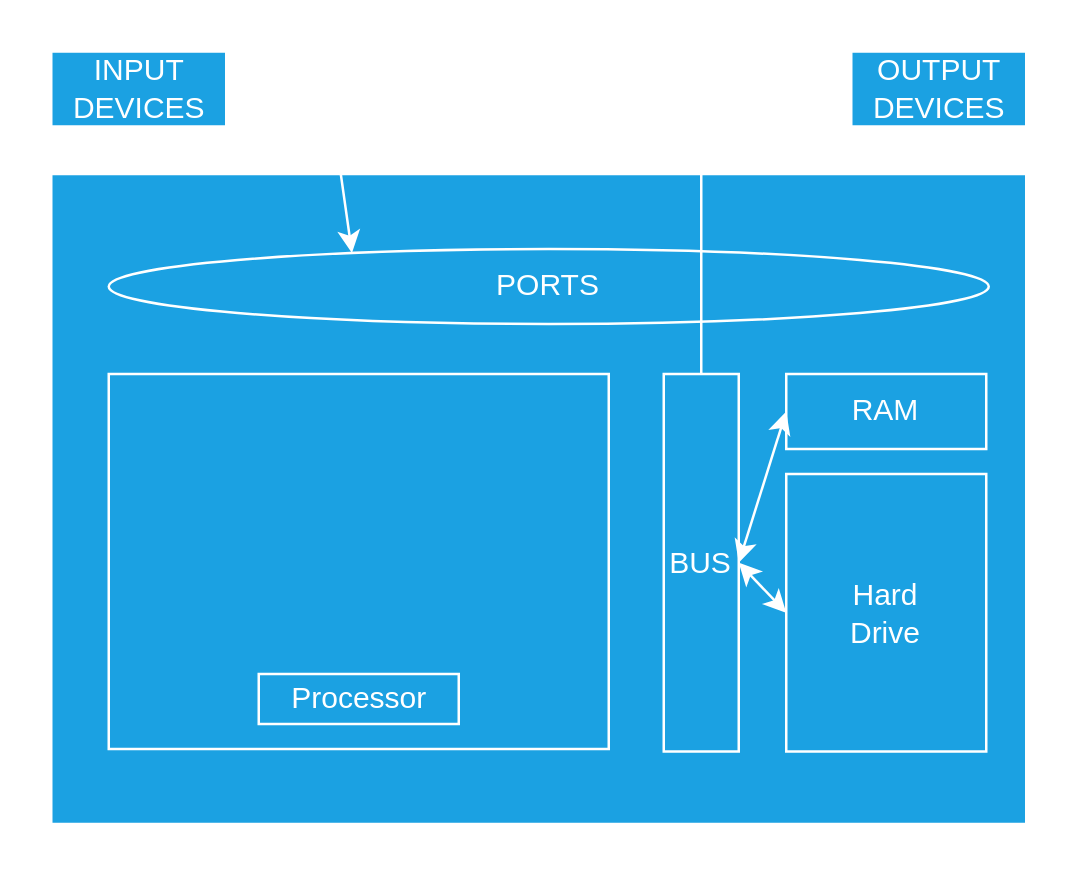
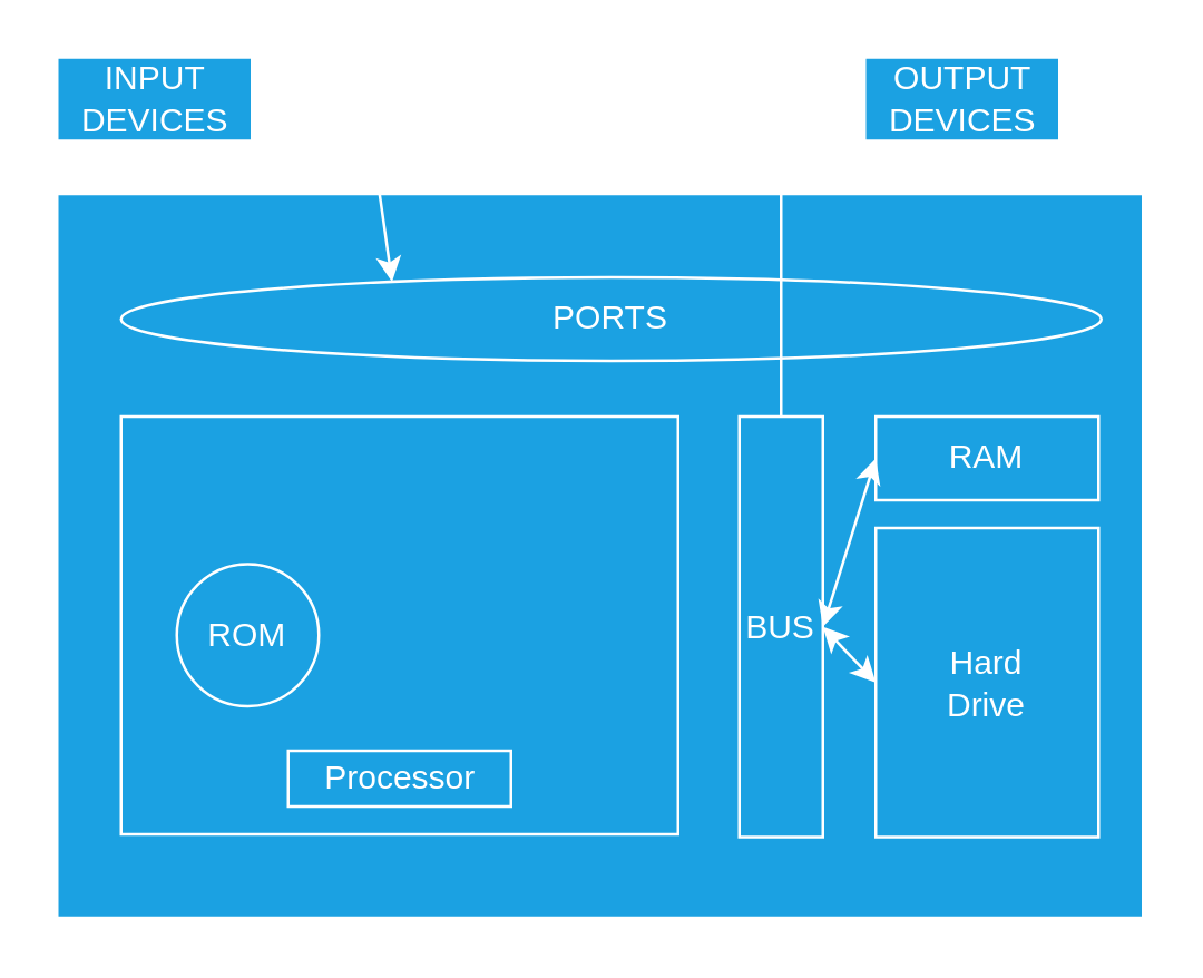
  <mxCell id="0" />
  <mxCell id="1" parent="0" />
  <mxCell id="2" value="" style="rounded=0;whiteSpace=wrap;html=1;fillColor=#1ba1e2;fontColor=#ffffff;strokeColor=#FFFFFF;" parent="1" vertex="1"><mxGeometry x="20" y="69" width="390" height="260" as="geometry" /></mxCell>
  <mxCell id="3" value="RAM" style="rounded=0;whiteSpace=wrap;html=1;fillColor=#1ba1e2;fontColor=#ffffff;strokeColor=#FFFFFF;" parent="1" vertex="1"><mxGeometry x="314" y="149" width="80" height="30" as="geometry" /></mxCell>
  <mxCell id="4" value="Hard&lt;br&gt;Drive" style="rounded=0;whiteSpace=wrap;html=1;fillColor=#1ba1e2;fontColor=#ffffff;strokeColor=#FFFFFF;" parent="1" vertex="1"><mxGeometry x="314" y="189" width="80" height="111" as="geometry" /></mxCell>
  <mxCell id="5" value="" style="rounded=0;whiteSpace=wrap;html=1;fillColor=#1ba1e2;fontColor=#ffffff;strokeColor=#FFFFFF;" parent="1" vertex="1"><mxGeometry x="43" y="149" width="200" height="150" as="geometry" /></mxCell>
+ <mxCell id="6" value="ROM" style="ellipse;whiteSpace=wrap;html=1;aspect=fixed;rounded=0;fillColor=#1ba1e2;fontColor=#ffffff;strokeColor=#FFFFFF;" parent="1" vertex="1"><mxGeometry x="63" y="202" width="51" height="51" as="geometry" /></mxCell>
  <mxCell id="7" value="Processor" style="text;html=1;resizable=0;autosize=1;align=center;verticalAlign=middle;points=[];rounded=0;fillColor=#1ba1e2;fontColor=#ffffff;strokeColor=#FFFFFF;" parent="1" vertex="1"><mxGeometry x="103" y="269" width="80" height="20" as="geometry" /></mxCell>
  <mxCell id="8" value="BUS" style="rounded=0;whiteSpace=wrap;html=1;fillColor=#1ba1e2;fontColor=#ffffff;strokeColor=#FFFFFF;" parent="1" vertex="1"><mxGeometry x="265" y="149" width="30" height="151" as="geometry" /></mxCell>
  <mxCell id="9" value="PORTS" style="ellipse;whiteSpace=wrap;html=1;fillColor=#1ba1e2;fontColor=#ffffff;strokeColor=#FFFFFF;" parent="1" vertex="1"><mxGeometry x="43" y="99" width="352" height="30" as="geometry" /></mxCell>
  <mxCell id="10" value="INPUT&lt;br&gt;DEVICES" style="text;html=1;resizable=0;autosize=1;align=center;verticalAlign=middle;points=[];rounded=0;fillColor=#1ba1e2;fontColor=#ffffff;strokeColor=#FFFFFF;" parent="1" vertex="1"><mxGeometry x="20" y="20" width="70" height="30" as="geometry" /></mxCell>
- <mxCell id="11" value="OUTPUT&lt;br&gt;DEVICES" style="text;html=1;resizable=0;autosize=1;align=center;verticalAlign=middle;points=[];rounded=0;fillColor=#1ba1e2;fontColor=#ffffff;strokeColor=#FFFFFF;" parent="1" vertex="1"><mxGeometry x="340" y="20" width="70" height="30" as="geometry" /></mxCell>
+ <mxCell id="11" value="OUTPUT&lt;br&gt;DEVICES" style="text;html=1;resizable=0;autosize=1;align=center;verticalAlign=middle;points=[];rounded=0;fillColor=#1ba1e2;fontColor=#ffffff;strokeColor=#FFFFFF;" parent="1" vertex="1"><mxGeometry x="310" y="20" width="70" height="30" as="geometry" /></mxCell>
  <mxCell id="12" value="" style="endArrow=classic;html=1;exitX=1.023;exitY=0.503;exitDx=0;exitDy=0;exitPerimeter=0;entryX=0.25;entryY=0;entryDx=0;entryDy=0;fontColor=default;fillColor=#1ba1e2;strokeColor=#FFFFFF;rounded=0;" parent="1" source="10" target="9" edge="1"><mxGeometry width="50" height="50" relative="1" as="geometry"><mxPoint x="205" y="200" as="sourcePoint" /><mxPoint x="255" y="150" as="targetPoint" /><Array as="points"><mxPoint x="131" y="35" /></Array></mxGeometry></mxCell>
  <mxCell id="13" value="" style="endArrow=classic;html=1;entryX=-0.034;entryY=0.637;entryDx=0;entryDy=0;entryPerimeter=0;exitX=0.5;exitY=0;exitDx=0;exitDy=0;fontColor=default;fillColor=#1ba1e2;strokeColor=#FFFFFF;rounded=0;" parent="1" source="8" target="11" edge="1"><mxGeometry width="50" height="50" relative="1" as="geometry"><mxPoint x="205" y="200" as="sourcePoint" /><mxPoint x="255" y="150" as="targetPoint" /><Array as="points"><mxPoint x="280" y="39" /></Array></mxGeometry></mxCell>
  <mxCell id="14" value="" style="endArrow=classic;startArrow=classic;html=1;exitX=1;exitY=0.5;exitDx=0;exitDy=0;entryX=0;entryY=0.5;entryDx=0;entryDy=0;fontColor=default;fillColor=#1ba1e2;strokeColor=#FFFFFF;rounded=0;" parent="1" source="8" target="3" edge="1"><mxGeometry width="50" height="50" relative="1" as="geometry"><mxPoint x="205" y="200" as="sourcePoint" /><mxPoint x="255" y="150" as="targetPoint" /></mxGeometry></mxCell>
  <mxCell id="15" value="" style="endArrow=classic;startArrow=classic;html=1;exitX=1;exitY=0.5;exitDx=0;exitDy=0;entryX=0;entryY=0.5;entryDx=0;entryDy=0;fontColor=default;fillColor=#1ba1e2;strokeColor=#FFFFFF;rounded=0;" parent="1" source="8" target="4" edge="1"><mxGeometry width="50" height="50" relative="1" as="geometry"><mxPoint x="205" y="200" as="sourcePoint" /><mxPoint x="255" y="150" as="targetPoint" /></mxGeometry></mxCell>
